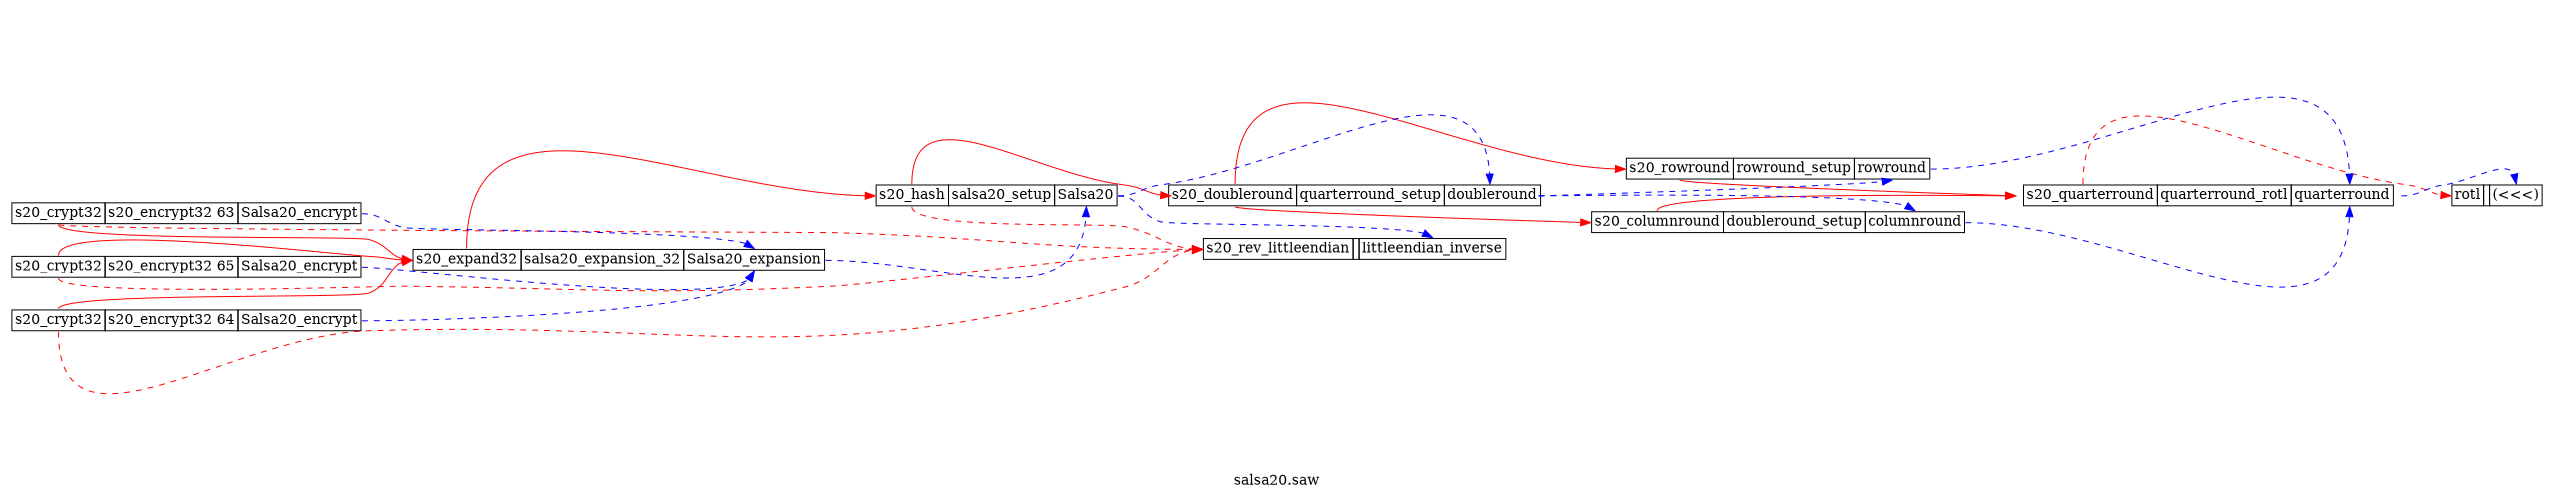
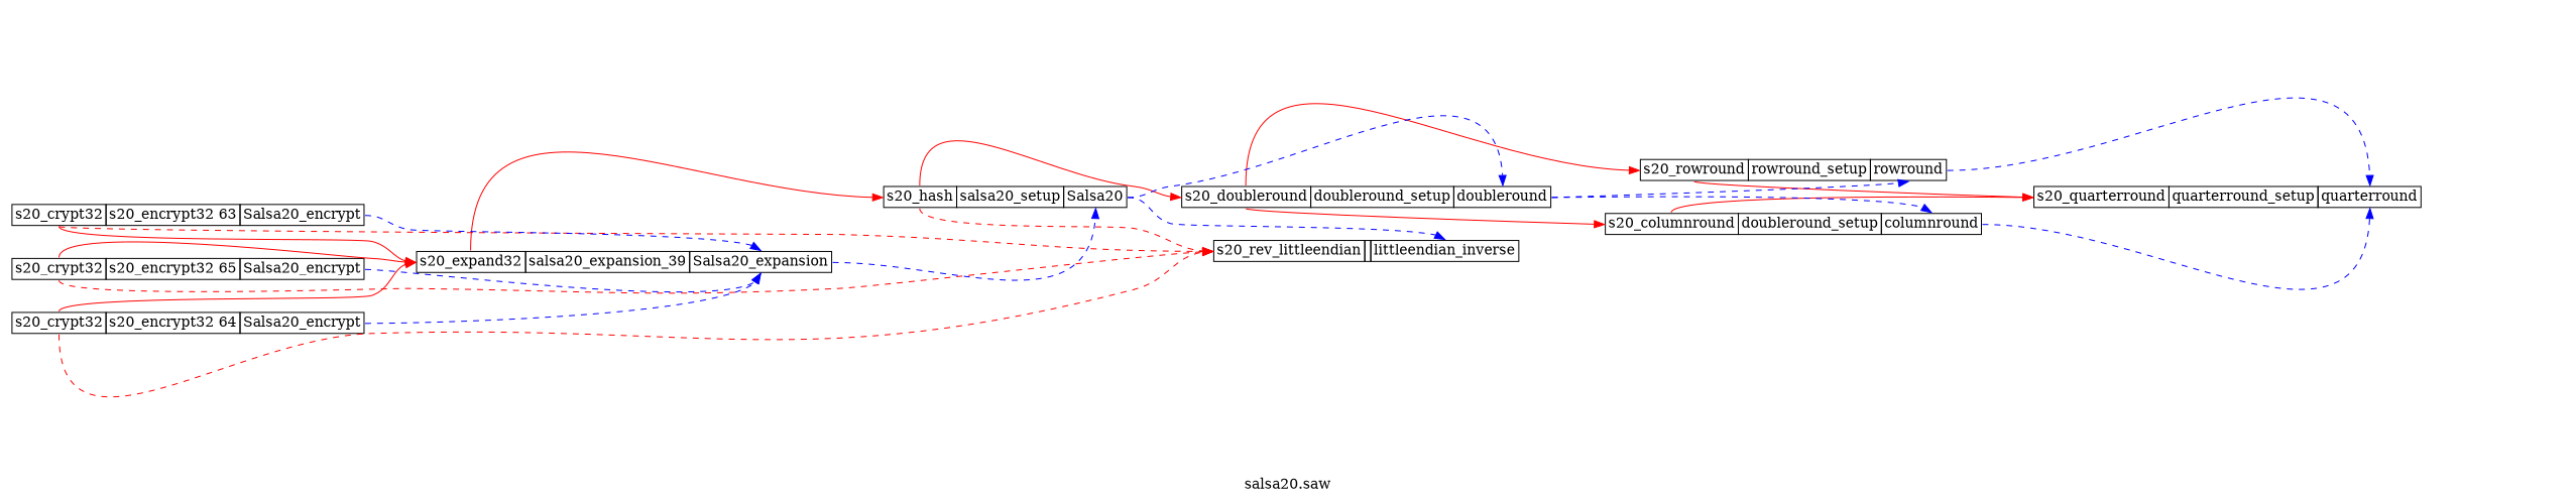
  digraph {
    label="salsa20.saw"
    rankdir=LR
    node [shape=plaintext]
    edge [color=red headport=i style=dashed tailport=i]
-   n1 [label=< 	   <table border="0" cellborder="1" cellspacing="0"><tr> 	   <td port="i">rotl</td> 	   <td port="s"></td> 	   <td port="c">(&lt;&lt;&lt;)</td> 	   </tr></table> 	   >]
-   n2 [label=<<table border="0" cellborder="1" cellspacing="0"><tr> 	   <td port="i">s20_quarterround</td> 	   <td port="s">quarterround_rotl</td> 	   <td port="c">quarterround</td> 	   </tr></table>>]
+   n2 [label=<<table border="0" cellborder="1" cellspacing="0"><tr> 	   <td port="i">s20_quarterround</td> 	   <td port="s">quarterround_setup</td> 	   <td port="c">quarterround</td> 	   </tr></table>>]
    n3 [label=<<table border="0" cellborder="1" cellspacing="0"><tr> 	   <td port="i">s20_rowround</td> 	   <td port="s">rowround_setup</td> 	   <td port="c">rowround</td> 	   </tr></table>>]
    n4 [label=<<table border="0" cellborder="1" cellspacing="0"><tr> 	   <td port="i">s20_columnround</td> 	   <td port="s">doubleround_setup</td> 	   <td port="c">columnround</td> 	   </tr></table>>]
-   n5 [label=<<table border="0" cellborder="1" cellspacing="0"><tr> 	   <td port="i">s20_doubleround</td> 	   <td port="s">quarterround_setup</td> 	   <td port="c">doubleround</td> 	   </tr></table>>]
+   n5 [label=<<table border="0" cellborder="1" cellspacing="0"><tr> 	   <td port="i">s20_doubleround</td> 	   <td port="s">doubleround_setup</td> 	   <td port="c">doubleround</td> 	   </tr></table>>]
    n6 [label=<<table border="0" cellborder="1" cellspacing="0"><tr> 	   <td port="i">s20_rev_littleendian</td> 	   <td port="s"></td> 	   <td port="c">littleendian_inverse</td> 	   </tr></table>>]
    n7 [label=<<table border="0" cellborder="1" cellspacing="0"><tr> 	   <td port="i">s20_hash</td> 	   <td port="s">salsa20_setup</td> 	   <td port="c">Salsa20</td> 	   </tr></table>>]
-   n8 [label=<<table border="0" cellborder="1" cellspacing="0"><tr> 	   <td port="i">s20_expand32</td> 	   <td port="s">salsa20_expansion_32</td> 	   <td port="c">Salsa20_expansion</td> 	   </tr></table>>]
+   n8 [label=<<table border="0" cellborder="1" cellspacing="0"><tr> 	   <td port="i">s20_expand32</td> 	   <td port="s">salsa20_expansion_39</td> 	   <td port="c">Salsa20_expansion</td> 	   </tr></table>>]
    n9 [label=<<table border="0" cellborder="1" cellspacing="0"><tr> 	   <td port="i">s20_crypt32</td> 	   <td port="s">s20_encrypt32 63</td> 	   <td port="c">Salsa20_encrypt</td> 	   </tr></table>>]
    n10 [label=<<table border="0" cellborder="1" cellspacing="0"><tr> 	   <td port="i">s20_crypt32</td> 	   <td port="s">s20_encrypt32 64</td> 	   <td port="c">Salsa20_encrypt</td> 	   </tr></table>>]
    n11 [label=<<table border="0" cellborder="1" cellspacing="0"><tr> 	   <td port="i">s20_crypt32</td> 	   <td port="s">s20_encrypt32 65</td> 	   <td port="c">Salsa20_encrypt</td> 	   </tr></table>>]
-   n2 -> n1
-   n2 -> n1 [color=blue headport=c tailport=c]
    n3 -> n2 [style=solid]
    n3 -> n2 [color=blue headport=c tailport=c]
    n4 -> n2 [style=solid]
    n4 -> n2 [color=blue headport=c tailport=c]
    n5 -> n3 [style=solid]
    n5 -> n3 [color=blue headport=c tailport=c]
    n5 -> n4 [style=solid]
    n5 -> n4 [color=blue headport=c tailport=c]
    n7 -> n5 [style=solid]
    n7 -> n5 [color=blue headport=c tailport=c]
    n7 -> n6
    n7 -> n6 [color=blue headport=c tailport=c]
    n8 -> n7 [style=solid]
    n8 -> n7 [color=blue headport=c tailport=c]
    n9 -> n6
    n9 -> n8 [style=solid]
    n9 -> n8 [color=blue headport=c tailport=c]
    n10 -> n6
    n10 -> n8 [style=solid]
    n10 -> n8 [color=blue headport=c tailport=c]
    n11 -> n6
    n11 -> n8 [style=solid]
    n11 -> n8 [color=blue headport=c tailport=c]
  }
